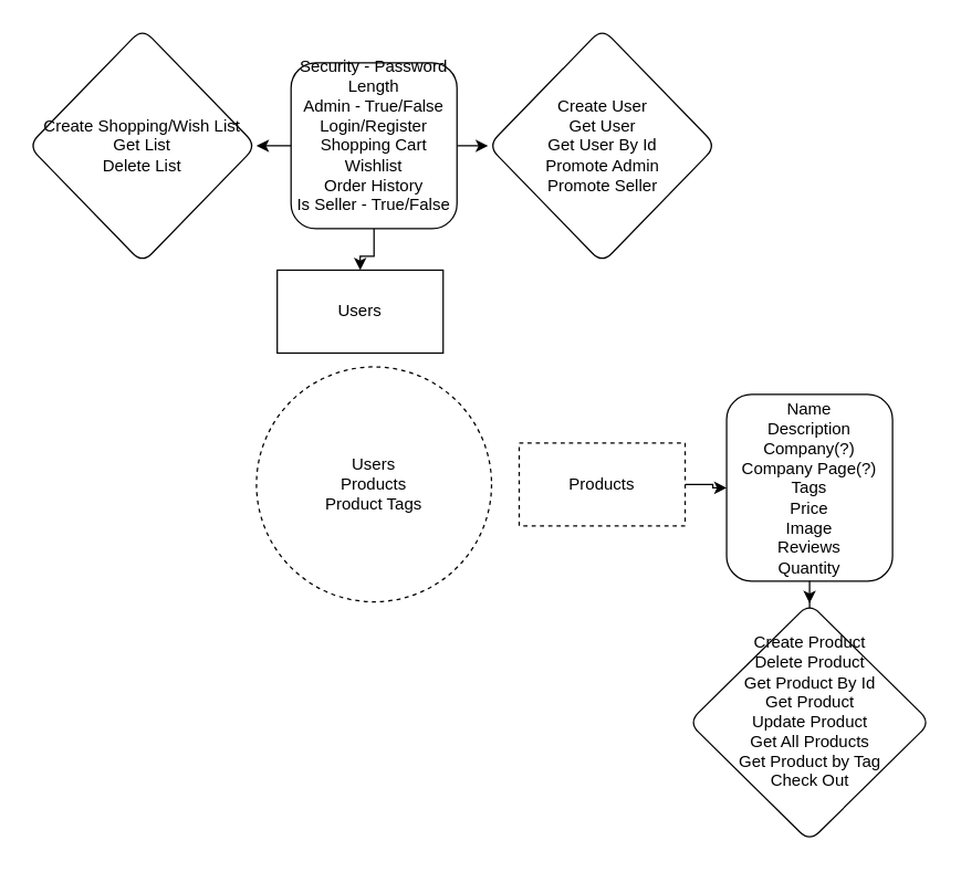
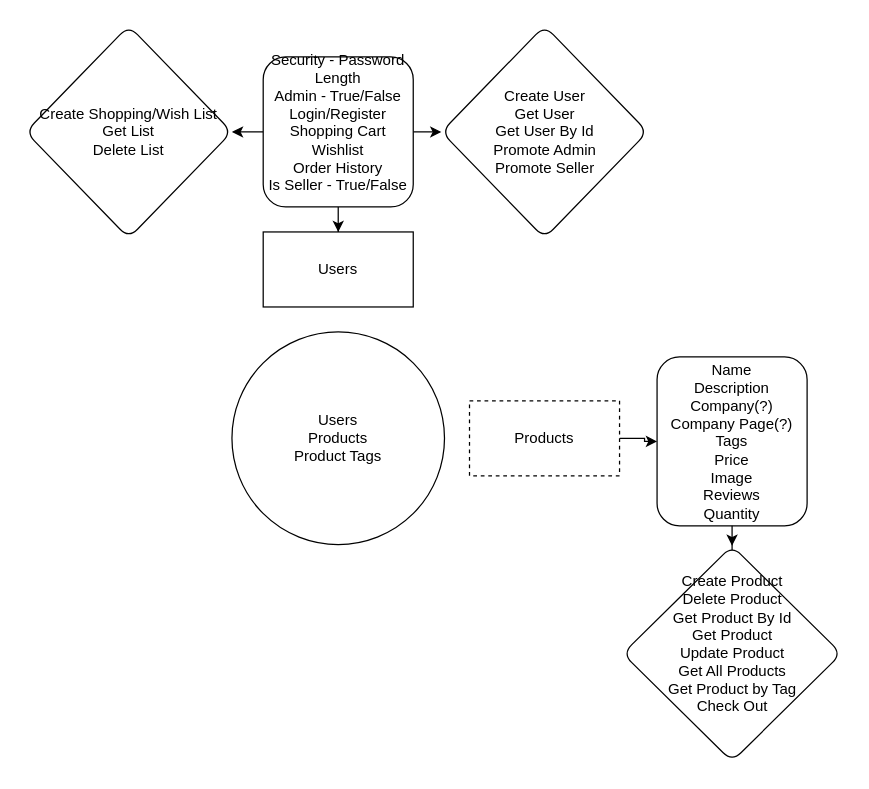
  <mxCell id="0" />
  <mxCell id="1" parent="0" />
- <mxCell id="2" value="&lt;div&gt;Users&lt;/div&gt;&lt;div&gt;Products&lt;/div&gt;&lt;div&gt;Product Tags&lt;/div&gt;" style="ellipse;whiteSpace=wrap;html=1;aspect=fixed;dashed=1;" vertex="1" parent="1"><mxGeometry x="185" y="265" width="170" height="170" as="geometry" /></mxCell>
- <mxCell id="3" value="Users" style="rounded=0;whiteSpace=wrap;html=1;" vertex="1" parent="1"><mxGeometry x="200" y="195" width="120" height="60" as="geometry" /></mxCell>
+ <mxCell id="2" value="&lt;div&gt;Users&lt;/div&gt;&lt;div&gt;Products&lt;/div&gt;&lt;div&gt;Product Tags&lt;/div&gt;" style="ellipse;whiteSpace=wrap;html=1;aspect=fixed;" vertex="1" parent="1"><mxGeometry x="185" y="265" width="170" height="170" as="geometry" /></mxCell>
+ <mxCell id="3" value="Users" style="rounded=0;whiteSpace=wrap;html=1;" vertex="1" parent="1"><mxGeometry x="210" y="185" width="120" height="60" as="geometry" /></mxCell>
  <mxCell id="4" value="" style="edgeStyle=orthogonalEdgeStyle;rounded=0;orthogonalLoop=1;jettySize=auto;html=1;" edge="1" parent="1" source="7" target="3"><mxGeometry relative="1" as="geometry" /></mxCell>
  <mxCell id="5" value="" style="edgeStyle=orthogonalEdgeStyle;rounded=0;orthogonalLoop=1;jettySize=auto;html=1;" edge="1" parent="1" source="7" target="12"><mxGeometry relative="1" as="geometry" /></mxCell>
  <mxCell id="6" value="" style="edgeStyle=orthogonalEdgeStyle;rounded=0;orthogonalLoop=1;jettySize=auto;html=1;" edge="1" parent="1" source="7" target="13"><mxGeometry relative="1" as="geometry" /></mxCell>
  <mxCell id="7" value="&lt;div&gt;Security - Password Length&lt;/div&gt;&lt;div&gt;Admin - True/False&lt;/div&gt;&lt;div&gt;Login/Register&lt;br&gt;Shopping Cart&lt;/div&gt;&lt;div&gt;Wishlist&lt;/div&gt;&lt;div&gt;Order History&lt;br&gt;&lt;/div&gt;&lt;div&gt;Is Seller - True/False&lt;br&gt;&lt;/div&gt;&lt;div&gt;&lt;br&gt;&lt;/div&gt;" style="rounded=1;whiteSpace=wrap;html=1;" vertex="1" parent="1"><mxGeometry x="210" y="45" width="120" height="120" as="geometry" /></mxCell>
  <mxCell id="8" value="" style="edgeStyle=orthogonalEdgeStyle;rounded=0;orthogonalLoop=1;jettySize=auto;html=1;" edge="1" parent="1" source="9" target="11"><mxGeometry relative="1" as="geometry" /></mxCell>
  <mxCell id="9" value="&lt;div&gt;Products&lt;/div&gt;" style="rounded=0;whiteSpace=wrap;html=1;dashed=1;" vertex="1" parent="1"><mxGeometry x="375" y="320" width="120" height="60" as="geometry" /></mxCell>
  <mxCell id="10" value="" style="edgeStyle=orthogonalEdgeStyle;rounded=0;orthogonalLoop=1;jettySize=auto;html=1;" edge="1" parent="1" source="11" target="14"><mxGeometry relative="1" as="geometry" /></mxCell>
  <mxCell id="11" value="&lt;div&gt;Name&lt;br&gt;Description&lt;br&gt;Company(?)&lt;br&gt;Company Page(?)&lt;br&gt;&lt;/div&gt;&lt;div&gt;Tags&lt;/div&gt;&lt;div&gt;Price&lt;/div&gt;&lt;div&gt;Image&lt;/div&gt;&lt;div&gt;Reviews&lt;br&gt;Quantity&lt;br&gt;&lt;/div&gt;" style="rounded=1;whiteSpace=wrap;html=1;" vertex="1" parent="1"><mxGeometry x="525" y="285" width="120" height="135" as="geometry" /></mxCell>
  <mxCell id="12" value="&lt;div&gt;Create User&lt;/div&gt;&lt;div&gt;Get User&lt;/div&gt;&lt;div&gt;Get User By Id&lt;br&gt;&lt;/div&gt;&lt;div&gt;Promote Admin&lt;/div&gt;&lt;div&gt;Promote Seller&lt;br&gt;&lt;/div&gt;" style="rhombus;whiteSpace=wrap;html=1;rounded=1;" vertex="1" parent="1"><mxGeometry x="352.5" y="20" width="165" height="170" as="geometry" /></mxCell>
  <mxCell id="13" value="&lt;div&gt;Create Shopping/Wish List&lt;/div&gt;&lt;div&gt;Get List&lt;/div&gt;&lt;div&gt;Delete List&lt;br&gt;&lt;/div&gt;" style="rhombus;whiteSpace=wrap;html=1;rounded=1;" vertex="1" parent="1"><mxGeometry x="20" y="20" width="165" height="170" as="geometry" /></mxCell>
  <mxCell id="14" value="&lt;div&gt;Create Product&lt;/div&gt;&lt;div&gt;Delete Product&lt;/div&gt;&lt;div&gt;Get Product By Id&lt;/div&gt;&lt;div&gt;Get Product&lt;/div&gt;&lt;div&gt;Update Product&lt;/div&gt;&lt;div&gt;Get All Products&lt;/div&gt;&lt;div&gt;Get Product by Tag&lt;/div&gt;&lt;div&gt;Check Out&lt;br&gt;&lt;/div&gt;&lt;div&gt;&lt;br&gt;&lt;/div&gt;" style="rhombus;whiteSpace=wrap;html=1;rounded=1;" vertex="1" parent="1"><mxGeometry x="497.5" y="436" width="175" height="172.5" as="geometry" /></mxCell>
